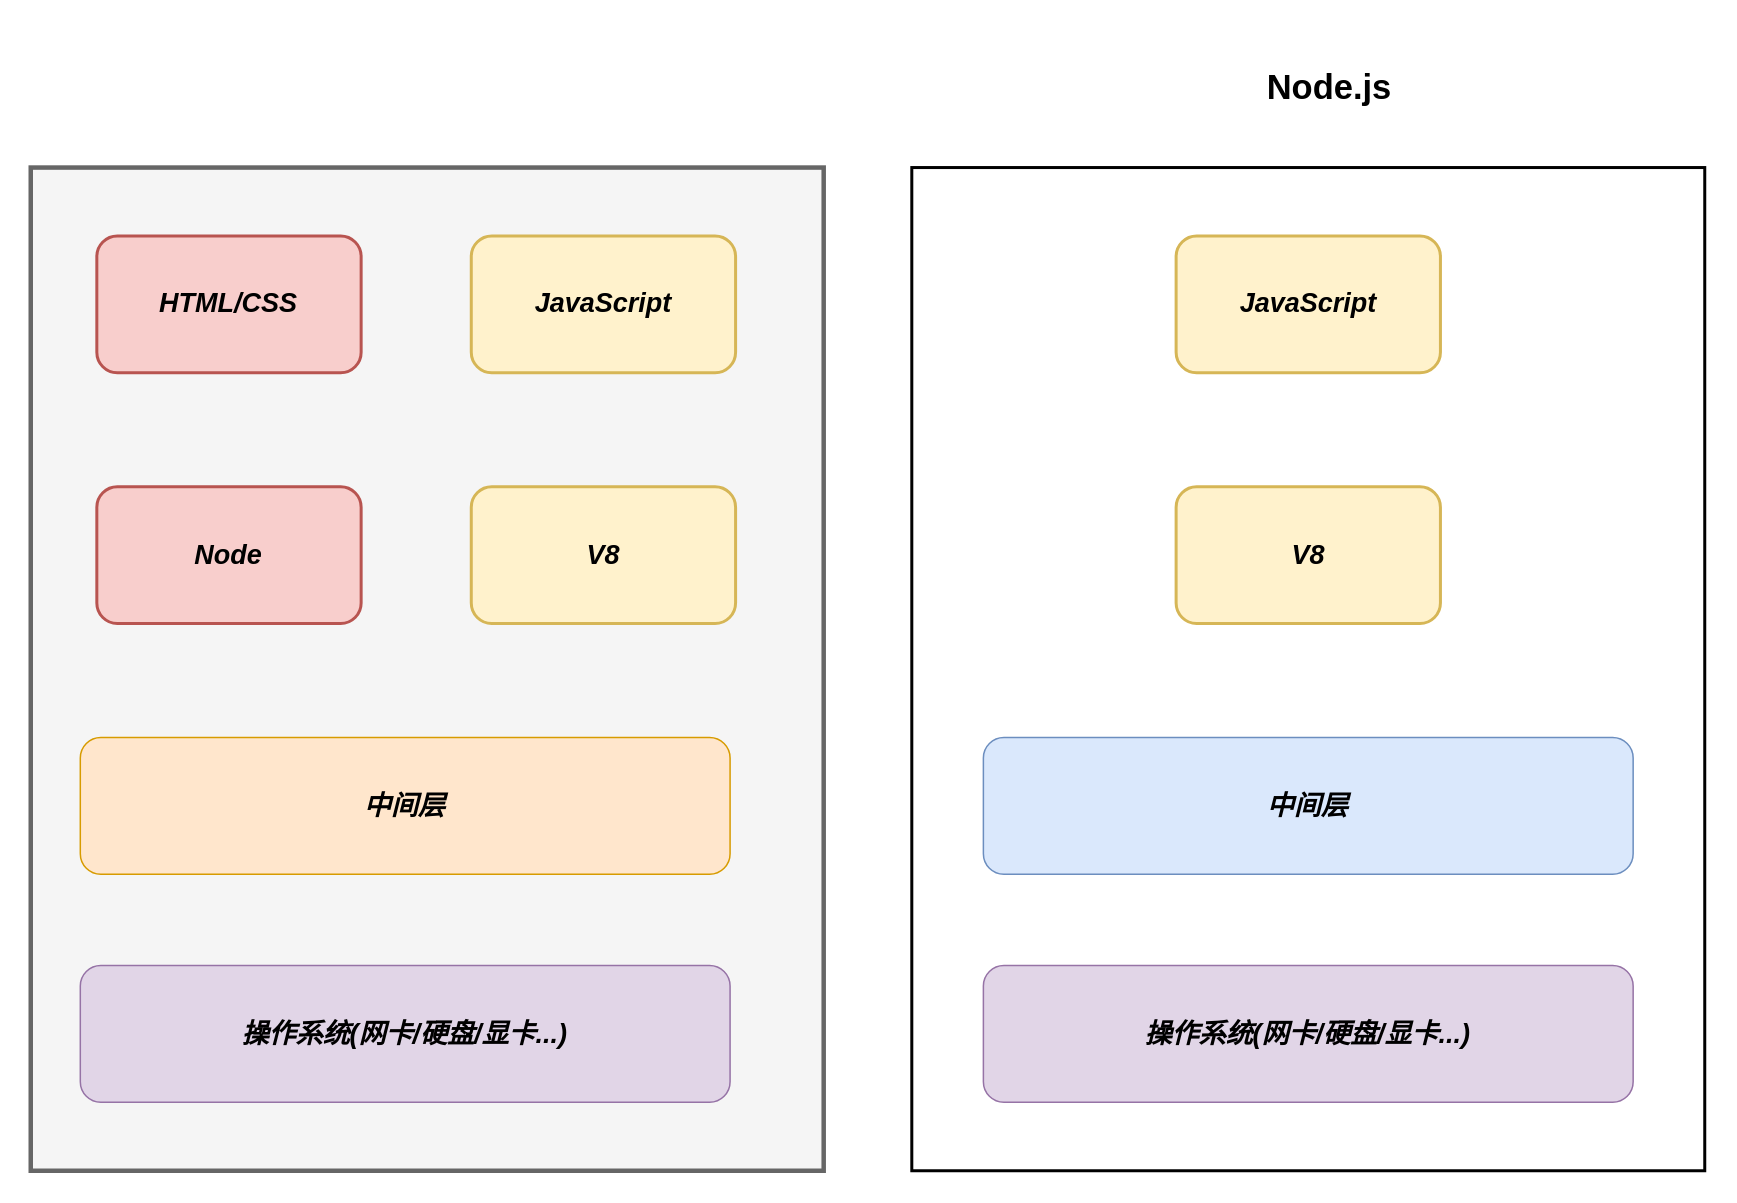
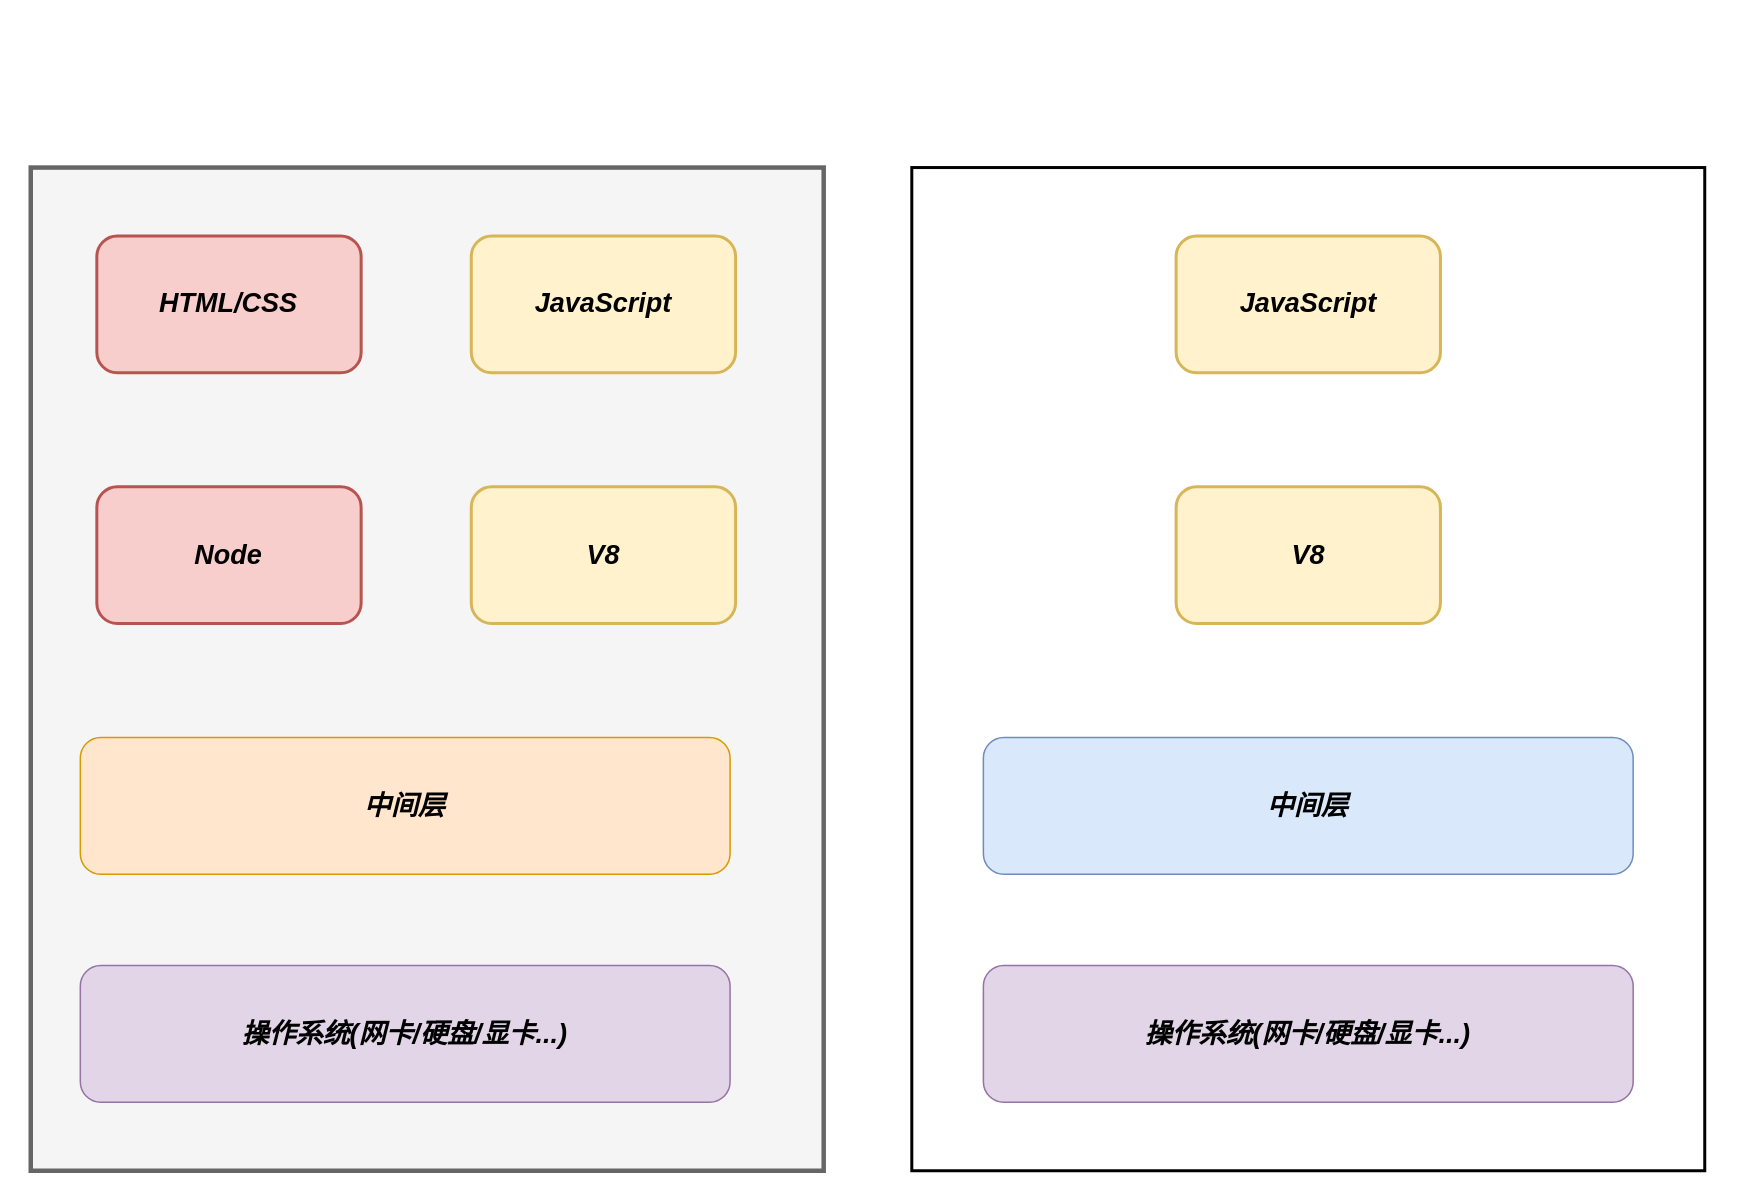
  <mxCell id="0" />
  <mxCell id="1" parent="0" />
  <mxCell id="2" value="" style="group" vertex="1" connectable="0" parent="1"><mxGeometry x="20" y="20" width="1116" height="760" as="geometry" /></mxCell>
  <mxCell id="3" value="" style="rounded=0;whiteSpace=wrap;html=1;fillColor=#f5f5f5;fontColor=#333333;strokeColor=#666666;strokeWidth=3;" vertex="1" parent="2"><mxGeometry y="91.2" width="528.632" height="668.8" as="geometry" /></mxCell>
  <mxCell id="4" value="" style="rounded=0;whiteSpace=wrap;html=1;strokeWidth=2;" vertex="1" parent="2"><mxGeometry x="587.368" y="91.2" width="528.632" height="668.8" as="geometry" /></mxCell>
- <mxCell id="5" value="&lt;font style=&quot;font-size: 23px;&quot;&gt;&lt;b style=&quot;font-size: 23px;&quot;&gt;Node.js&lt;/b&gt;&lt;/font&gt;" style="text;html=1;align=center;verticalAlign=middle;whiteSpace=wrap;rounded=0;fontSize=23;" vertex="1" parent="2"><mxGeometry x="822.316" y="15.2" width="88.105" height="45.6" as="geometry" /></mxCell>
  <mxCell id="6" value="&lt;b style=&quot;font-size: 18px;&quot;&gt;&lt;font style=&quot;font-size: 18px;&quot;&gt;&lt;i style=&quot;font-size: 18px;&quot;&gt;HTML/CSS&lt;/i&gt;&lt;/font&gt;&lt;/b&gt;" style="rounded=1;whiteSpace=wrap;html=1;fillColor=#f8cecc;strokeColor=#b85450;strokeWidth=2;fontSize=18;" vertex="1" parent="2"><mxGeometry x="44.053" y="136.8" width="176.211" height="91.2" as="geometry" /></mxCell>
  <mxCell id="7" value="&lt;b style=&quot;font-size: 18px;&quot;&gt;&lt;i style=&quot;font-size: 18px;&quot;&gt;JavaScript&lt;/i&gt;&lt;/b&gt;" style="rounded=1;whiteSpace=wrap;html=1;fillColor=#fff2cc;strokeColor=#d6b656;strokeWidth=2;fontSize=18;" vertex="1" parent="2"><mxGeometry x="293.684" y="136.8" width="176.211" height="91.2" as="geometry" /></mxCell>
  <mxCell id="8" value="&lt;i style=&quot;font-size: 18px;&quot;&gt;&lt;b style=&quot;font-size: 18px;&quot;&gt;Node&lt;/b&gt;&lt;/i&gt;" style="rounded=1;whiteSpace=wrap;html=1;fillColor=#f8cecc;strokeColor=#b85450;strokeWidth=2;fontSize=18;" vertex="1" parent="2"><mxGeometry x="44.053" y="304" width="176.211" height="91.2" as="geometry" /></mxCell>
  <mxCell id="9" value="&lt;b style=&quot;font-size: 18px;&quot;&gt;&lt;i style=&quot;font-size: 18px;&quot;&gt;V8&lt;/i&gt;&lt;/b&gt;" style="rounded=1;whiteSpace=wrap;html=1;fillColor=#fff2cc;strokeColor=#d6b656;strokeWidth=2;fontSize=18;" vertex="1" parent="2"><mxGeometry x="293.684" y="304" width="176.211" height="91.2" as="geometry" /></mxCell>
  <mxCell id="10" value="&lt;i style=&quot;font-size: 18px;&quot;&gt;&lt;b style=&quot;font-size: 18px;&quot;&gt;中间层&lt;/b&gt;&lt;/i&gt;" style="rounded=1;whiteSpace=wrap;html=1;fillColor=#ffe6cc;strokeColor=#d79b00;fontSize=18;" vertex="1" parent="2"><mxGeometry x="33.039" y="471.2" width="433.184" height="91.2" as="geometry" /></mxCell>
  <mxCell id="11" value="&lt;i style=&quot;font-size: 18px;&quot;&gt;&lt;b style=&quot;font-size: 18px;&quot;&gt;操作系统(网卡/硬盘/显卡...)&lt;/b&gt;&lt;/i&gt;" style="rounded=1;whiteSpace=wrap;html=1;fillColor=#e1d5e7;strokeColor=#9673a6;fontSize=18;" vertex="1" parent="2"><mxGeometry x="33.039" y="623.2" width="433.184" height="91.2" as="geometry" /></mxCell>
  <mxCell id="12" value="&lt;b style=&quot;font-size: 18px;&quot;&gt;&lt;i style=&quot;font-size: 18px;&quot;&gt;JavaScript&lt;/i&gt;&lt;/b&gt;" style="rounded=1;whiteSpace=wrap;html=1;fillColor=#fff2cc;strokeColor=#d6b656;strokeWidth=2;fontSize=18;" vertex="1" parent="2"><mxGeometry x="763.579" y="136.8" width="176.211" height="91.2" as="geometry" /></mxCell>
  <mxCell id="13" value="&lt;b style=&quot;font-size: 18px;&quot;&gt;&lt;i style=&quot;font-size: 18px;&quot;&gt;V8&lt;/i&gt;&lt;/b&gt;" style="rounded=1;whiteSpace=wrap;html=1;fillColor=#fff2cc;strokeColor=#d6b656;strokeWidth=2;fontSize=18;" vertex="1" parent="2"><mxGeometry x="763.579" y="304" width="176.211" height="91.2" as="geometry" /></mxCell>
  <mxCell id="14" value="&lt;i style=&quot;font-size: 18px;&quot;&gt;&lt;b style=&quot;font-size: 18px;&quot;&gt;中间层&lt;/b&gt;&lt;/i&gt;" style="rounded=1;whiteSpace=wrap;html=1;fillColor=#dae8fc;strokeColor=#6c8ebf;fontSize=18;" vertex="1" parent="2"><mxGeometry x="635.092" y="471.2" width="433.184" height="91.2" as="geometry" /></mxCell>
  <mxCell id="15" value="&lt;i style=&quot;font-size: 18px;&quot;&gt;&lt;b style=&quot;font-size: 18px;&quot;&gt;操作系统(网卡/硬盘/显卡...)&lt;/b&gt;&lt;/i&gt;" style="rounded=1;whiteSpace=wrap;html=1;fillColor=#e1d5e7;strokeColor=#9673a6;fontSize=18;" vertex="1" parent="2"><mxGeometry x="635.092" y="623.2" width="433.184" height="91.2" as="geometry" /></mxCell>
